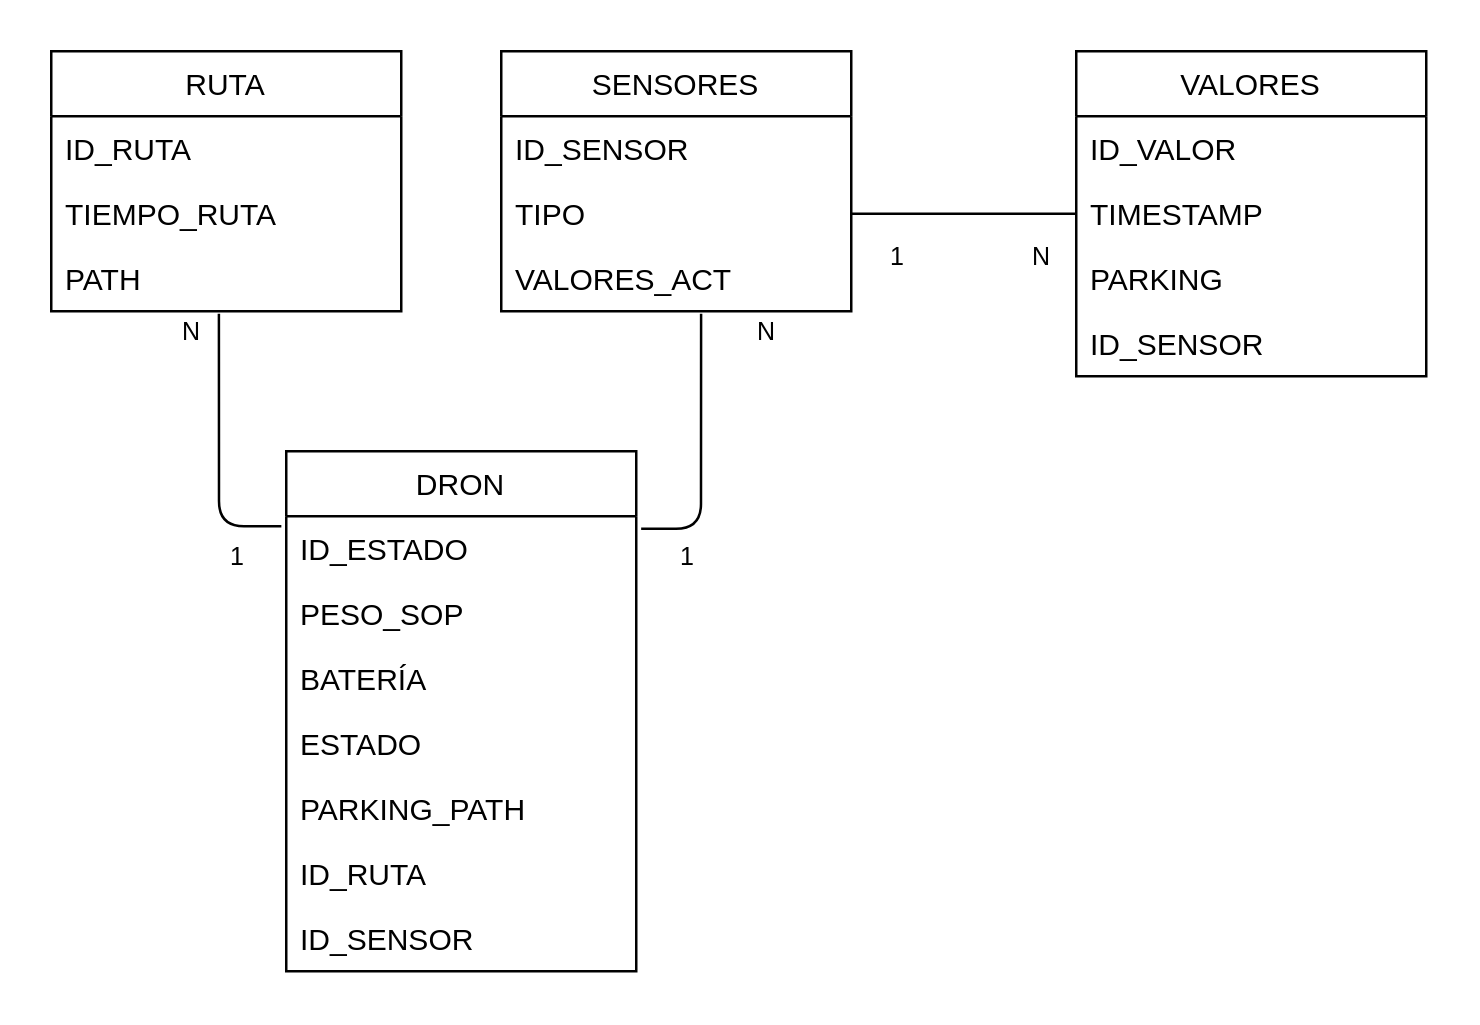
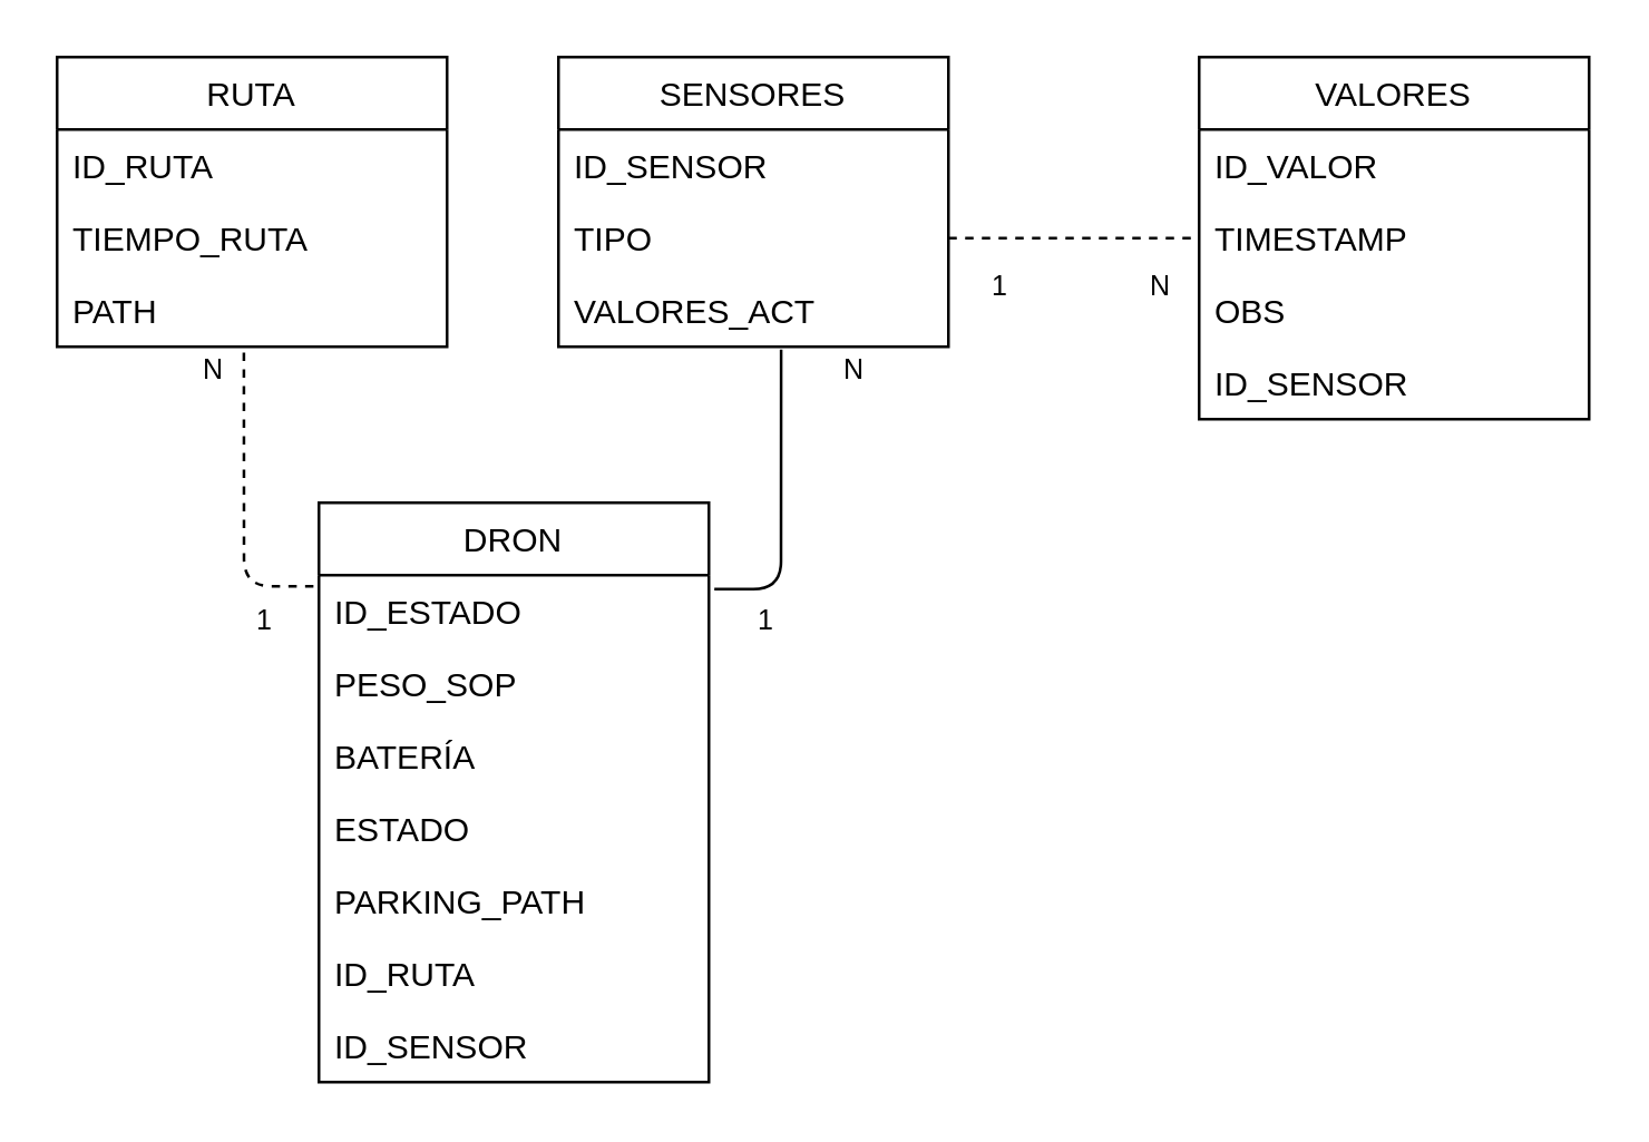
  <mxCell id="0" />
  <mxCell id="1" parent="0" />
  <mxCell id="2" value="RUTA" style="swimlane;fontStyle=0;childLayout=stackLayout;horizontal=1;startSize=26;fillColor=none;horizontalStack=0;resizeParent=1;resizeParentMax=0;resizeLast=0;collapsible=1;marginBottom=0;" parent="1" vertex="1"><mxGeometry x="20" y="20" width="140" height="104" as="geometry" /></mxCell>
  <mxCell id="3" value="ID_RUTA" style="text;strokeColor=none;fillColor=none;align=left;verticalAlign=top;spacingLeft=4;spacingRight=4;overflow=hidden;rotatable=0;points=[[0,0.5],[1,0.5]];portConstraint=eastwest;" parent="2" vertex="1"><mxGeometry y="26" width="140" height="26" as="geometry" /></mxCell>
  <mxCell id="4" value="TIEMPO_RUTA" style="text;strokeColor=none;fillColor=none;align=left;verticalAlign=top;spacingLeft=4;spacingRight=4;overflow=hidden;rotatable=0;points=[[0,0.5],[1,0.5]];portConstraint=eastwest;" parent="2" vertex="1"><mxGeometry y="52" width="140" height="26" as="geometry" /></mxCell>
  <mxCell id="5" value="PATH" style="text;strokeColor=none;fillColor=none;align=left;verticalAlign=top;spacingLeft=4;spacingRight=4;overflow=hidden;rotatable=0;points=[[0,0.5],[1,0.5]];portConstraint=eastwest;" parent="2" vertex="1"><mxGeometry y="78" width="140" height="26" as="geometry" /></mxCell>
  <mxCell id="6" value="SENSORES" style="swimlane;fontStyle=0;childLayout=stackLayout;horizontal=1;startSize=26;fillColor=none;horizontalStack=0;resizeParent=1;resizeParentMax=0;resizeLast=0;collapsible=1;marginBottom=0;" parent="1" vertex="1"><mxGeometry x="200" y="20" width="140" height="104" as="geometry" /></mxCell>
  <mxCell id="7" value="ID_SENSOR" style="text;strokeColor=none;fillColor=none;align=left;verticalAlign=top;spacingLeft=4;spacingRight=4;overflow=hidden;rotatable=0;points=[[0,0.5],[1,0.5]];portConstraint=eastwest;" parent="6" vertex="1"><mxGeometry y="26" width="140" height="26" as="geometry" /></mxCell>
  <mxCell id="8" value="TIPO" style="text;strokeColor=none;fillColor=none;align=left;verticalAlign=top;spacingLeft=4;spacingRight=4;overflow=hidden;rotatable=0;points=[[0,0.5],[1,0.5]];portConstraint=eastwest;" parent="6" vertex="1"><mxGeometry y="52" width="140" height="26" as="geometry" /></mxCell>
  <mxCell id="9" value="VALORES_ACT" style="text;strokeColor=none;fillColor=none;align=left;verticalAlign=top;spacingLeft=4;spacingRight=4;overflow=hidden;rotatable=0;points=[[0,0.5],[1,0.5]];portConstraint=eastwest;" parent="6" vertex="1"><mxGeometry y="78" width="140" height="26" as="geometry" /></mxCell>
  <mxCell id="10" value="DRON" style="swimlane;fontStyle=0;childLayout=stackLayout;horizontal=1;startSize=26;fillColor=none;horizontalStack=0;resizeParent=1;resizeParentMax=0;resizeLast=0;collapsible=1;marginBottom=0;" parent="1" vertex="1"><mxGeometry x="114" y="180" width="140" height="208" as="geometry" /></mxCell>
  <mxCell id="11" value="ID_ESTADO" style="text;strokeColor=none;fillColor=none;align=left;verticalAlign=top;spacingLeft=4;spacingRight=4;overflow=hidden;rotatable=0;points=[[0,0.5],[1,0.5]];portConstraint=eastwest;" parent="10" vertex="1"><mxGeometry y="26" width="140" height="26" as="geometry" /></mxCell>
  <mxCell id="12" value="PESO_SOP" style="text;strokeColor=none;fillColor=none;align=left;verticalAlign=top;spacingLeft=4;spacingRight=4;overflow=hidden;rotatable=0;points=[[0,0.5],[1,0.5]];portConstraint=eastwest;" parent="10" vertex="1"><mxGeometry y="52" width="140" height="26" as="geometry" /></mxCell>
  <mxCell id="13" value="BATERÍA" style="text;strokeColor=none;fillColor=none;align=left;verticalAlign=top;spacingLeft=4;spacingRight=4;overflow=hidden;rotatable=0;points=[[0,0.5],[1,0.5]];portConstraint=eastwest;" parent="10" vertex="1"><mxGeometry y="78" width="140" height="26" as="geometry" /></mxCell>
  <mxCell id="14" value="ESTADO" style="text;strokeColor=none;fillColor=none;align=left;verticalAlign=top;spacingLeft=4;spacingRight=4;overflow=hidden;rotatable=0;points=[[0,0.5],[1,0.5]];portConstraint=eastwest;" parent="10" vertex="1"><mxGeometry y="104" width="140" height="26" as="geometry" /></mxCell>
  <mxCell id="15" value="PARKING_PATH" style="text;strokeColor=none;fillColor=none;align=left;verticalAlign=top;spacingLeft=4;spacingRight=4;overflow=hidden;rotatable=0;points=[[0,0.5],[1,0.5]];portConstraint=eastwest;" parent="10" vertex="1"><mxGeometry y="130" width="140" height="26" as="geometry" /></mxCell>
  <mxCell id="16" value="ID_RUTA" style="text;strokeColor=none;fillColor=none;align=left;verticalAlign=top;spacingLeft=4;spacingRight=4;overflow=hidden;rotatable=0;points=[[0,0.5],[1,0.5]];portConstraint=eastwest;" parent="10" vertex="1"><mxGeometry y="156" width="140" height="26" as="geometry" /></mxCell>
  <mxCell id="17" value="ID_SENSOR" style="text;strokeColor=none;fillColor=none;align=left;verticalAlign=top;spacingLeft=4;spacingRight=4;overflow=hidden;rotatable=0;points=[[0,0.5],[1,0.5]];portConstraint=eastwest;" parent="10" vertex="1"><mxGeometry y="182" width="140" height="26" as="geometry" /></mxCell>
- <mxCell id="18" value="" style="endArrow=none;html=1;edgeStyle=orthogonalEdgeStyle;entryX=0.479;entryY=1.038;entryDx=0;entryDy=0;entryPerimeter=0;exitX=-0.014;exitY=0.154;exitDx=0;exitDy=0;exitPerimeter=0;" parent="1" source="11" target="5" edge="1"><mxGeometry relative="1" as="geometry"><mxPoint x="170" y="330" as="sourcePoint" /><mxPoint x="330" y="330" as="targetPoint" /></mxGeometry></mxCell>
+ <mxCell id="18" value="" style="endArrow=none;html=1;edgeStyle=orthogonalEdgeStyle;entryX=0.479;entryY=1.038;entryDx=0;entryDy=0;entryPerimeter=0;exitX=-0.014;exitY=0.154;exitDx=0;exitDy=0;exitPerimeter=0;dashed=1;" parent="1" source="11" target="5" edge="1"><mxGeometry relative="1" as="geometry"><mxPoint x="170" y="330" as="sourcePoint" /><mxPoint x="330" y="330" as="targetPoint" /></mxGeometry></mxCell>
  <mxCell id="19" value="1" style="resizable=0;html=1;align=left;verticalAlign=bottom;labelBackgroundColor=#ffffff;fontSize=10;" parent="18" connectable="0" vertex="1"><mxGeometry x="-1" relative="1" as="geometry"><mxPoint x="-22.04" y="20" as="offset" /></mxGeometry></mxCell>
  <mxCell id="20" value="N" style="resizable=0;html=1;align=right;verticalAlign=bottom;labelBackgroundColor=#ffffff;fontSize=10;" parent="18" connectable="0" vertex="1"><mxGeometry x="1" relative="1" as="geometry"><mxPoint x="-7.06" y="15.06" as="offset" /></mxGeometry></mxCell>
  <mxCell id="21" value="" style="endArrow=none;html=1;edgeStyle=orthogonalEdgeStyle;entryX=0.571;entryY=1.038;entryDx=0;entryDy=0;entryPerimeter=0;exitX=1.014;exitY=0.192;exitDx=0;exitDy=0;exitPerimeter=0;" parent="1" source="11" target="9" edge="1"><mxGeometry relative="1" as="geometry"><mxPoint x="170" y="330" as="sourcePoint" /><mxPoint x="330" y="330" as="targetPoint" /></mxGeometry></mxCell>
  <mxCell id="22" value="1" style="resizable=0;html=1;align=left;verticalAlign=bottom;labelBackgroundColor=#ffffff;fontSize=10;" parent="21" connectable="0" vertex="1"><mxGeometry x="-1" relative="1" as="geometry"><mxPoint x="14.04" y="19.01" as="offset" /></mxGeometry></mxCell>
  <mxCell id="23" value="N" style="resizable=0;html=1;align=right;verticalAlign=bottom;labelBackgroundColor=#ffffff;fontSize=10;" parent="21" connectable="0" vertex="1"><mxGeometry x="1" relative="1" as="geometry"><mxPoint x="30.06" y="15.06" as="offset" /></mxGeometry></mxCell>
- <mxCell id="24" value="" style="endArrow=none;html=1;edgeStyle=orthogonalEdgeStyle;exitX=1;exitY=0.5;exitDx=0;exitDy=0;entryX=0;entryY=0.5;entryDx=0;entryDy=0;" edge="1" parent="1" source="8" target="29"><mxGeometry relative="1" as="geometry"><mxPoint x="390" y="266.002" as="sourcePoint" /><mxPoint x="480" y="100" as="targetPoint" /><Array as="points"><mxPoint x="410" y="85" /><mxPoint x="410" y="85" /></Array></mxGeometry></mxCell>
+ <mxCell id="24" value="" style="endArrow=none;html=1;edgeStyle=orthogonalEdgeStyle;exitX=1;exitY=0.5;exitDx=0;exitDy=0;entryX=0;entryY=0.5;entryDx=0;entryDy=0;dashed=1;" edge="1" parent="1" source="8" target="29"><mxGeometry relative="1" as="geometry"><mxPoint x="390" y="266.002" as="sourcePoint" /><mxPoint x="480" y="100" as="targetPoint" /><Array as="points"><mxPoint x="410" y="85" /><mxPoint x="410" y="85" /></Array></mxGeometry></mxCell>
  <mxCell id="25" value="1" style="resizable=0;html=1;align=left;verticalAlign=bottom;labelBackgroundColor=#ffffff;fontSize=10;" connectable="0" vertex="1" parent="24"><mxGeometry x="-1" relative="1" as="geometry"><mxPoint x="14.04" y="25" as="offset" /></mxGeometry></mxCell>
  <mxCell id="26" value="N" style="resizable=0;html=1;align=right;verticalAlign=bottom;labelBackgroundColor=#ffffff;fontSize=10;" connectable="0" vertex="1" parent="24"><mxGeometry x="1" relative="1" as="geometry"><mxPoint x="-10.0" y="25" as="offset" /></mxGeometry></mxCell>
  <mxCell id="27" value="VALORES" style="swimlane;fontStyle=0;childLayout=stackLayout;horizontal=1;startSize=26;fillColor=none;horizontalStack=0;resizeParent=1;resizeParentMax=0;resizeLast=0;collapsible=1;marginBottom=0;" vertex="1" parent="1"><mxGeometry x="430" y="20" width="140" height="130" as="geometry" /></mxCell>
  <mxCell id="28" value="ID_VALOR" style="text;strokeColor=none;fillColor=none;align=left;verticalAlign=top;spacingLeft=4;spacingRight=4;overflow=hidden;rotatable=0;points=[[0,0.5],[1,0.5]];portConstraint=eastwest;" vertex="1" parent="27"><mxGeometry y="26" width="140" height="26" as="geometry" /></mxCell>
  <mxCell id="29" value="TIMESTAMP" style="text;strokeColor=none;fillColor=none;align=left;verticalAlign=top;spacingLeft=4;spacingRight=4;overflow=hidden;rotatable=0;points=[[0,0.5],[1,0.5]];portConstraint=eastwest;" vertex="1" parent="27"><mxGeometry y="52" width="140" height="26" as="geometry" /></mxCell>
- <mxCell id="30" value="PARKING" style="text;strokeColor=none;fillColor=none;align=left;verticalAlign=top;spacingLeft=4;spacingRight=4;overflow=hidden;rotatable=0;points=[[0,0.5],[1,0.5]];portConstraint=eastwest;" vertex="1" parent="27"><mxGeometry y="78" width="140" height="26" as="geometry" /></mxCell>
+ <mxCell id="30" value="OBS" style="text;strokeColor=none;fillColor=none;align=left;verticalAlign=top;spacingLeft=4;spacingRight=4;overflow=hidden;rotatable=0;points=[[0,0.5],[1,0.5]];portConstraint=eastwest;" vertex="1" parent="27"><mxGeometry y="78" width="140" height="26" as="geometry" /></mxCell>
  <mxCell id="31" value="ID_SENSOR" style="text;strokeColor=none;fillColor=none;align=left;verticalAlign=top;spacingLeft=4;spacingRight=4;overflow=hidden;rotatable=0;points=[[0,0.5],[1,0.5]];portConstraint=eastwest;" vertex="1" parent="27"><mxGeometry y="104" width="140" height="26" as="geometry" /></mxCell>
